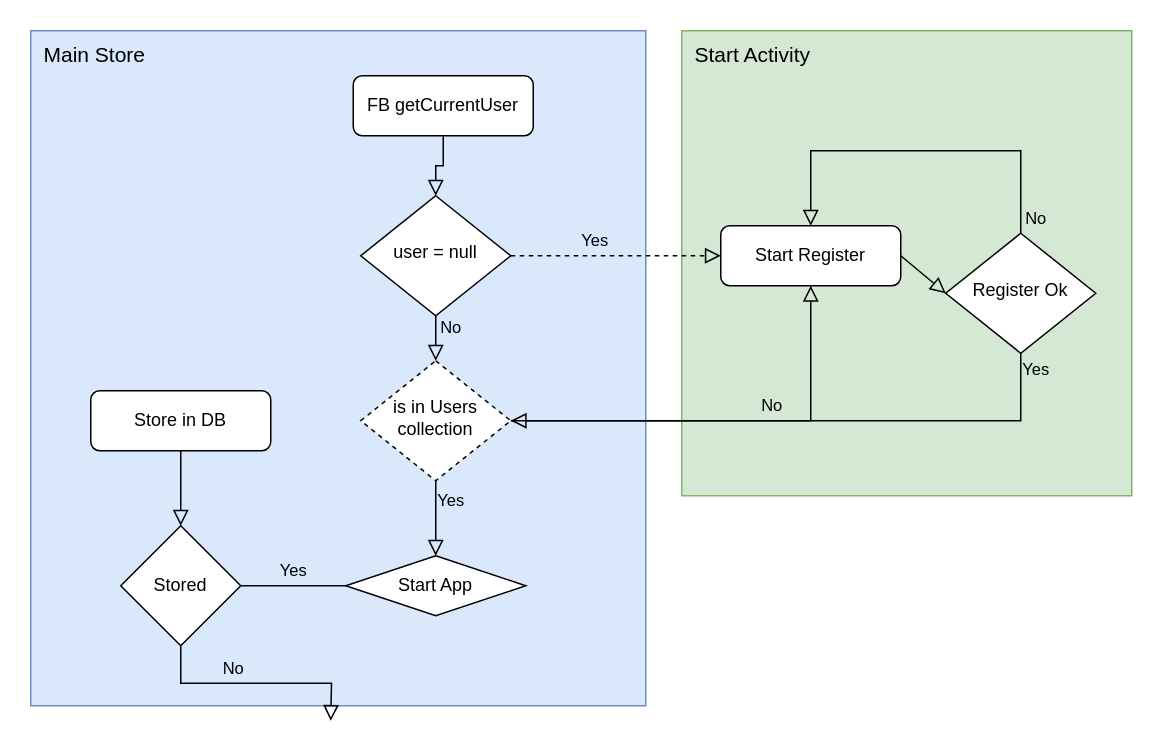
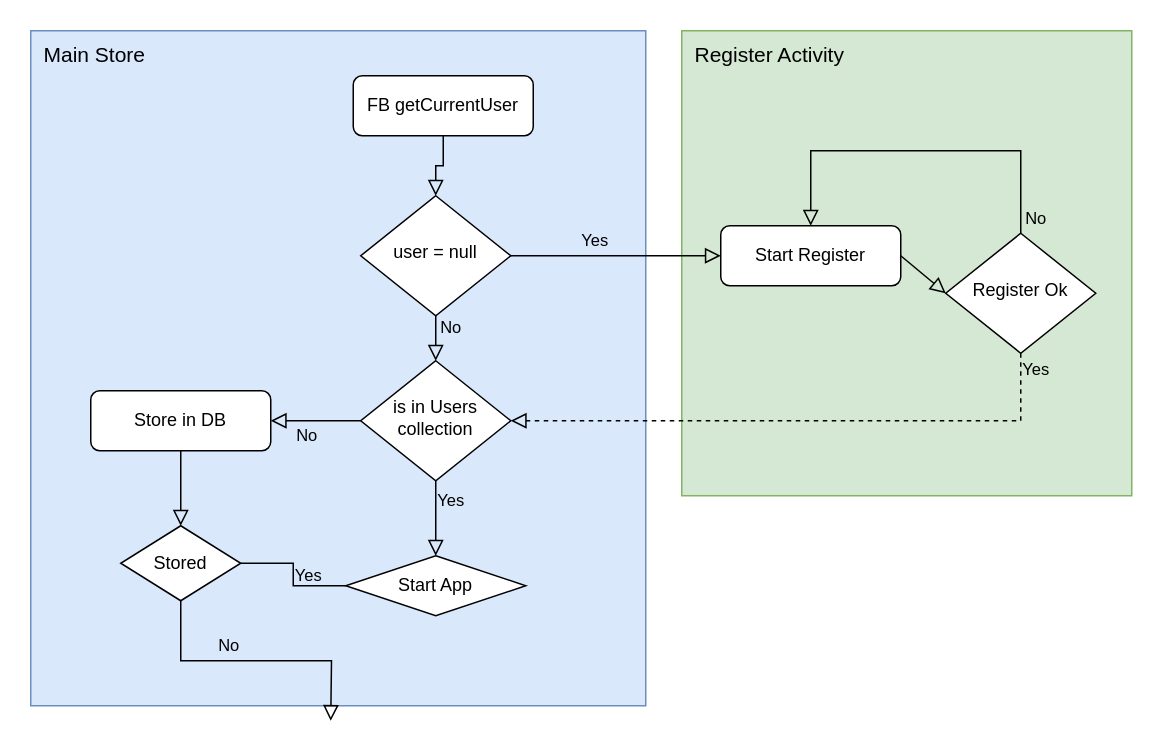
  <mxCell id="0" />
  <mxCell id="1" parent="0" />
- <mxCell id="2" value="&lt;div style=&quot;font-size: 14px;&quot;&gt;&lt;span style=&quot;font-size: 14px;&quot;&gt;Start Activity&lt;/span&gt;&lt;/div&gt;" style="rounded=0;whiteSpace=wrap;html=1;verticalAlign=top;align=left;spacingLeft=7;spacingTop=1;fontSize=14;fillColor=#d5e8d4;strokeColor=#82b366;" vertex="1" parent="1"><mxGeometry x="454" y="20" width="300" height="310" as="geometry" /></mxCell>
+ <mxCell id="2" value="&lt;div style=&quot;font-size: 14px;&quot;&gt;&lt;span style=&quot;font-size: 14px;&quot;&gt;Register Activity&lt;/span&gt;&lt;/div&gt;" style="rounded=0;whiteSpace=wrap;html=1;verticalAlign=top;align=left;spacingLeft=7;spacingTop=1;fontSize=14;fillColor=#d5e8d4;strokeColor=#82b366;" vertex="1" parent="1"><mxGeometry x="454" y="20" width="300" height="310" as="geometry" /></mxCell>
  <mxCell id="3" value="Main Store" style="rounded=0;whiteSpace=wrap;html=1;align=left;verticalAlign=top;spacingTop=1;spacingLeft=7;fontSize=14;fillColor=#dae8fc;strokeColor=#6c8ebf;" vertex="1" parent="1"><mxGeometry x="20" y="20" width="410" height="450" as="geometry" /></mxCell>
  <mxCell id="4" value="" style="rounded=0;html=1;jettySize=auto;orthogonalLoop=1;fontSize=11;endArrow=block;endFill=0;endSize=8;strokeWidth=1;shadow=0;labelBackgroundColor=none;edgeStyle=orthogonalEdgeStyle;" parent="1" source="5" target="8" edge="1"><mxGeometry relative="1" as="geometry" /></mxCell>
  <mxCell id="5" value="FB getCurrentUser" style="rounded=1;whiteSpace=wrap;html=1;fontSize=12;glass=0;strokeWidth=1;shadow=0;" parent="1" vertex="1"><mxGeometry x="235" y="50" width="120" height="40" as="geometry" /></mxCell>
- <mxCell id="6" value="Yes" style="rounded=0;html=1;jettySize=auto;orthogonalLoop=1;fontSize=11;endArrow=block;endFill=0;endSize=8;strokeWidth=1;shadow=0;labelBackgroundColor=none;edgeStyle=orthogonalEdgeStyle;entryX=0;entryY=0.5;entryDx=0;entryDy=0;dashed=1;" parent="1" source="8" target="9" edge="1"><mxGeometry x="-0.2" y="10" relative="1" as="geometry"><mxPoint as="offset" /><Array as="points"><mxPoint x="390" y="170" /><mxPoint x="390" y="170" /></Array></mxGeometry></mxCell>
+ <mxCell id="6" value="Yes" style="rounded=0;html=1;jettySize=auto;orthogonalLoop=1;fontSize=11;endArrow=block;endFill=0;endSize=8;strokeWidth=1;shadow=0;labelBackgroundColor=none;edgeStyle=orthogonalEdgeStyle;entryX=0;entryY=0.5;entryDx=0;entryDy=0;" parent="1" source="8" target="9" edge="1"><mxGeometry x="-0.2" y="10" relative="1" as="geometry"><mxPoint as="offset" /><Array as="points"><mxPoint x="390" y="170" /><mxPoint x="390" y="170" /></Array></mxGeometry></mxCell>
  <mxCell id="7" value="No" style="edgeStyle=orthogonalEdgeStyle;rounded=0;html=1;jettySize=auto;orthogonalLoop=1;fontSize=11;endArrow=block;endFill=0;endSize=8;strokeWidth=1;shadow=0;labelBackgroundColor=none;entryX=0.5;entryY=0;entryDx=0;entryDy=0;" parent="1" source="8" target="12" edge="1"><mxGeometry x="-0.5" y="10" relative="1" as="geometry"><mxPoint as="offset" /><Array as="points"><mxPoint x="290" y="230" /><mxPoint x="290" y="230" /></Array></mxGeometry></mxCell>
  <mxCell id="8" value="user = null" style="rhombus;whiteSpace=wrap;html=1;shadow=0;fontFamily=Helvetica;fontSize=12;align=center;strokeWidth=1;spacing=6;spacingTop=-4;" parent="1" vertex="1"><mxGeometry x="240" y="130" width="100" height="80" as="geometry" /></mxCell>
  <mxCell id="9" value="Start Register" style="rounded=1;whiteSpace=wrap;html=1;fontSize=12;glass=0;strokeWidth=1;shadow=0;" parent="1" vertex="1"><mxGeometry x="480" y="150" width="120" height="40" as="geometry" /></mxCell>
- <mxCell id="10" value="No" style="rounded=0;html=1;jettySize=auto;orthogonalLoop=1;fontSize=11;endArrow=block;endFill=0;endSize=8;strokeWidth=1;shadow=0;labelBackgroundColor=none;edgeStyle=orthogonalEdgeStyle;" parent="1" source="12" target="9" edge="1"><mxGeometry x="0.199" y="10" relative="1" as="geometry"><mxPoint as="offset" /></mxGeometry></mxCell>
+ <mxCell id="10" value="No" style="rounded=0;html=1;jettySize=auto;orthogonalLoop=1;fontSize=11;endArrow=block;endFill=0;endSize=8;strokeWidth=1;shadow=0;labelBackgroundColor=none;edgeStyle=orthogonalEdgeStyle;" parent="1" source="12" target="13" edge="1"><mxGeometry x="0.199" y="10" relative="1" as="geometry"><mxPoint as="offset" /></mxGeometry></mxCell>
  <mxCell id="11" value="Yes" style="edgeStyle=orthogonalEdgeStyle;rounded=0;html=1;jettySize=auto;orthogonalLoop=1;fontSize=11;endArrow=block;endFill=0;endSize=8;strokeWidth=1;shadow=0;labelBackgroundColor=none;" parent="1" source="12" target="14" edge="1"><mxGeometry x="-0.5" y="10" relative="1" as="geometry"><mxPoint as="offset" /></mxGeometry></mxCell>
- <mxCell id="12" value="is in Users collection" style="rhombus;whiteSpace=wrap;html=1;shadow=0;fontFamily=Helvetica;fontSize=12;align=center;strokeWidth=1;spacing=6;spacingTop=-4;dashed=1;" parent="1" vertex="1"><mxGeometry x="240" y="240" width="100" height="80" as="geometry" /></mxCell>
+ <mxCell id="12" value="is in Users collection" style="rhombus;whiteSpace=wrap;html=1;shadow=0;fontFamily=Helvetica;fontSize=12;align=center;strokeWidth=1;spacing=6;spacingTop=-4;" parent="1" vertex="1"><mxGeometry x="240" y="240" width="100" height="80" as="geometry" /></mxCell>
  <mxCell id="13" value="Store in DB" style="rounded=1;whiteSpace=wrap;html=1;fontSize=12;glass=0;strokeWidth=1;shadow=0;" parent="1" vertex="1"><mxGeometry x="60" y="260" width="120" height="40" as="geometry" /></mxCell>
  <mxCell id="14" value="Start App" style="rhombus;whiteSpace=wrap;html=1;fontSize=12;glass=0;strokeWidth=1;shadow=0;" parent="1" vertex="1"><mxGeometry x="230" y="370" width="120" height="40" as="geometry" /></mxCell>
  <mxCell id="15" value="" style="edgeStyle=orthogonalEdgeStyle;rounded=0;html=1;jettySize=auto;orthogonalLoop=1;fontSize=11;endArrow=block;endFill=0;endSize=8;strokeWidth=1;shadow=0;labelBackgroundColor=none;entryX=0.5;entryY=0;entryDx=0;entryDy=0;exitX=0.5;exitY=1;exitDx=0;exitDy=0;" parent="1" source="13" target="20" edge="1"><mxGeometry width="50" height="50" relative="1" as="geometry"><mxPoint x="450" y="480" as="sourcePoint" /><mxPoint x="500" y="430" as="targetPoint" /><Array as="points" /></mxGeometry></mxCell>
  <mxCell id="16" value="Register Ok" style="rhombus;whiteSpace=wrap;html=1;shadow=0;fontFamily=Helvetica;fontSize=12;align=center;strokeWidth=1;spacing=6;spacingTop=-4;" parent="1" vertex="1"><mxGeometry x="630" y="155" width="100" height="80" as="geometry" /></mxCell>
  <mxCell id="17" value="" style="endArrow=block;html=1;rounded=0;shadow=0;labelBackgroundColor=none;endSize=8;strokeWidth=1;endFill=0;entryX=0;entryY=0.5;entryDx=0;entryDy=0;exitX=1;exitY=0.5;exitDx=0;exitDy=0;" parent="1" source="9" target="16" edge="1"><mxGeometry width="50" height="50" relative="1" as="geometry"><mxPoint x="590" y="270" as="sourcePoint" /><mxPoint x="640" y="220" as="targetPoint" /></mxGeometry></mxCell>
  <mxCell id="18" value="No" style="endArrow=block;html=1;rounded=0;shadow=0;labelBackgroundColor=none;endSize=8;strokeWidth=1;endFill=0;entryX=0.5;entryY=0;entryDx=0;entryDy=0;exitX=0.5;exitY=0;exitDx=0;exitDy=0;" parent="1" source="16" target="9" edge="1"><mxGeometry x="-0.917" y="-10" width="50" height="50" relative="1" as="geometry"><mxPoint x="590" y="180" as="sourcePoint" /><mxPoint x="640" y="180" as="targetPoint" /><Array as="points"><mxPoint x="680" y="100" /><mxPoint x="600" y="100" /><mxPoint x="540" y="100" /></Array><mxPoint as="offset" /></mxGeometry></mxCell>
- <mxCell id="19" value="Yes" style="endArrow=block;html=1;rounded=0;shadow=0;labelBackgroundColor=none;endSize=8;strokeWidth=1;endFill=0;exitX=0.5;exitY=1;exitDx=0;exitDy=0;entryX=1;entryY=0.5;entryDx=0;entryDy=0;" parent="1" source="16" target="12" edge="1"><mxGeometry x="-0.943" y="10" width="50" height="50" relative="1" as="geometry"><mxPoint x="590" y="180" as="sourcePoint" /><mxPoint x="590" y="320" as="targetPoint" /><Array as="points"><mxPoint x="680" y="280" /></Array><mxPoint as="offset" /></mxGeometry></mxCell>
- <mxCell id="20" value="Stored" style="rhombus;whiteSpace=wrap;html=1;" parent="1" vertex="1"><mxGeometry x="80" y="350" width="80" height="80" as="geometry" /></mxCell>
+ <mxCell id="19" value="Yes" style="endArrow=block;html=1;rounded=0;shadow=0;labelBackgroundColor=none;endSize=8;strokeWidth=1;endFill=0;exitX=0.5;exitY=1;exitDx=0;exitDy=0;entryX=1;entryY=0.5;entryDx=0;entryDy=0;dashed=1;" parent="1" source="16" target="12" edge="1"><mxGeometry x="-0.943" y="10" width="50" height="50" relative="1" as="geometry"><mxPoint x="590" y="180" as="sourcePoint" /><mxPoint x="590" y="320" as="targetPoint" /><Array as="points"><mxPoint x="680" y="280" /></Array><mxPoint as="offset" /></mxGeometry></mxCell>
+ <mxCell id="20" value="Stored" style="rhombus;whiteSpace=wrap;html=1;" parent="1" vertex="1"><mxGeometry x="80" y="350" width="80" height="50" as="geometry" /></mxCell>
  <mxCell id="21" value="Yes" style="edgeStyle=orthogonalEdgeStyle;rounded=0;html=1;jettySize=auto;orthogonalLoop=1;fontSize=11;endArrow=none;endFill=0;endSize=8;strokeWidth=1;shadow=0;labelBackgroundColor=none;entryX=0;entryY=0.5;entryDx=0;entryDy=0;exitX=1;exitY=0.5;exitDx=0;exitDy=0;" parent="1" source="20" target="14" edge="1"><mxGeometry y="10" width="50" height="50" relative="1" as="geometry"><mxPoint x="230" y="320" as="sourcePoint" /><mxPoint x="230" y="360" as="targetPoint" /><Array as="points" /><mxPoint as="offset" /></mxGeometry></mxCell>
  <mxCell id="22" value="No" style="edgeStyle=orthogonalEdgeStyle;rounded=0;html=1;jettySize=auto;orthogonalLoop=1;fontSize=11;endArrow=block;endFill=0;endSize=8;strokeWidth=1;shadow=0;labelBackgroundColor=none;exitX=0.5;exitY=1;exitDx=0;exitDy=0;" parent="1" source="20" edge="1"><mxGeometry x="-0.2" y="10" width="50" height="50" relative="1" as="geometry"><mxPoint x="270" y="400" as="sourcePoint" /><mxPoint x="220" y="480" as="targetPoint" /><Array as="points" /><mxPoint as="offset" /></mxGeometry></mxCell>
